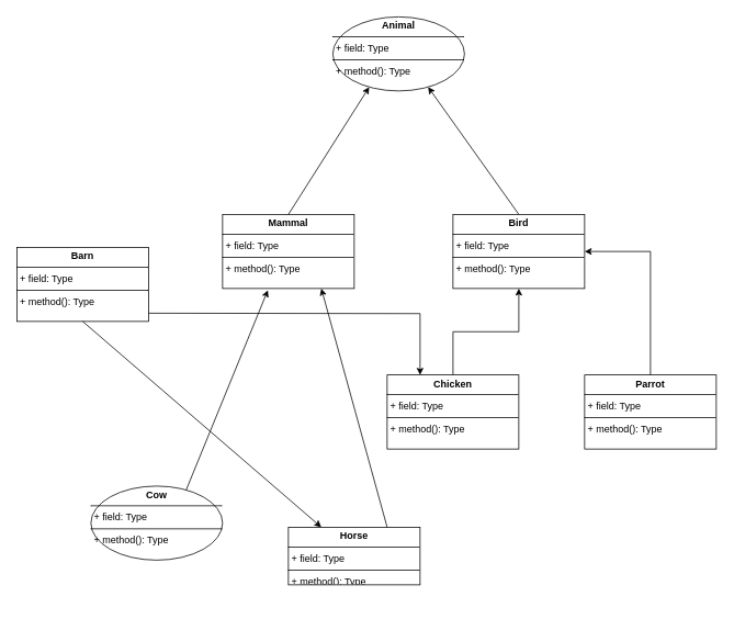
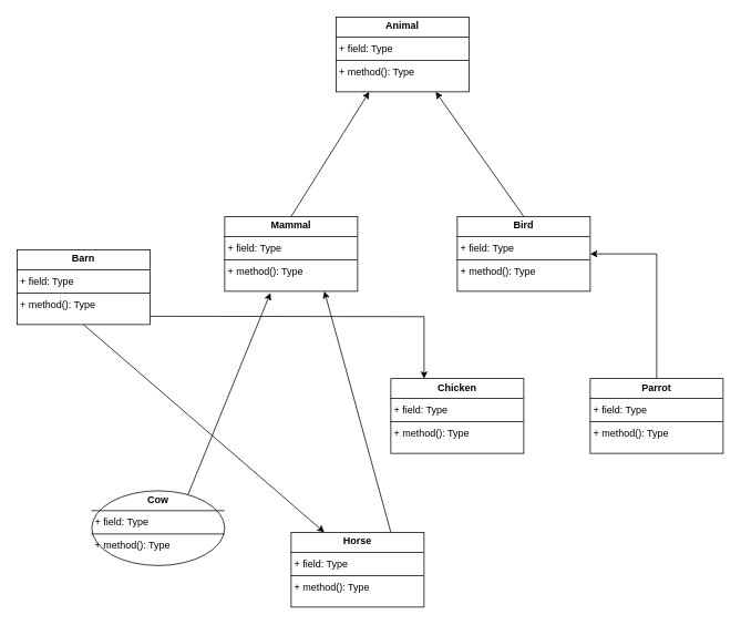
  <mxCell id="0" />
  <mxCell id="1" parent="0" />
- <mxCell id="2" value="&lt;p style=&quot;margin:0px;margin-top:4px;text-align:center;&quot;&gt;&lt;b&gt;Animal&lt;/b&gt;&lt;/p&gt;&lt;hr size=&quot;1&quot; style=&quot;border-style:solid;&quot;&gt;&lt;p style=&quot;margin:0px;margin-left:4px;&quot;&gt;+ field: Type&lt;/p&gt;&lt;hr size=&quot;1&quot; style=&quot;border-style:solid;&quot;&gt;&lt;p style=&quot;margin:0px;margin-left:4px;&quot;&gt;+ method(): Type&lt;/p&gt;" style="ellipse;verticalAlign=top;align=left;overflow=fill;html=1;whiteSpace=wrap;" parent="1" vertex="1"><mxGeometry x="404" y="20" width="160" height="90" as="geometry" /></mxCell>
+ <mxCell id="2" value="&lt;p style=&quot;margin:0px;margin-top:4px;text-align:center;&quot;&gt;&lt;b&gt;Animal&lt;/b&gt;&lt;/p&gt;&lt;hr size=&quot;1&quot; style=&quot;border-style:solid;&quot;&gt;&lt;p style=&quot;margin:0px;margin-left:4px;&quot;&gt;+ field: Type&lt;/p&gt;&lt;hr size=&quot;1&quot; style=&quot;border-style:solid;&quot;&gt;&lt;p style=&quot;margin:0px;margin-left:4px;&quot;&gt;+ method(): Type&lt;/p&gt;" style="verticalAlign=top;align=left;overflow=fill;html=1;whiteSpace=wrap;" parent="1" vertex="1"><mxGeometry x="404" y="20" width="160" height="90" as="geometry" /></mxCell>
  <mxCell id="3" value="&lt;p style=&quot;margin:0px;margin-top:4px;text-align:center;&quot;&gt;&lt;b&gt;Mammal&lt;/b&gt;&lt;/p&gt;&lt;hr size=&quot;1&quot; style=&quot;border-style:solid;&quot;&gt;&lt;p style=&quot;margin:0px;margin-left:4px;&quot;&gt;+ field: Type&lt;/p&gt;&lt;hr size=&quot;1&quot; style=&quot;border-style:solid;&quot;&gt;&lt;p style=&quot;margin:0px;margin-left:4px;&quot;&gt;+ method(): Type&lt;/p&gt;" style="verticalAlign=top;align=left;overflow=fill;html=1;whiteSpace=wrap;" parent="1" vertex="1"><mxGeometry x="270" y="260" width="160" height="90" as="geometry" /></mxCell>
  <mxCell id="4" value="" style="endArrow=classic;html=1;rounded=0;exitX=0.5;exitY=0;exitDx=0;exitDy=0;entryX=0.25;entryY=1;entryDx=0;entryDy=0;startArrow=none;startFill=0;" parent="1" source="3" target="2" edge="1"><mxGeometry width="50" height="50" relative="1" as="geometry"><mxPoint x="460" y="400" as="sourcePoint" /><mxPoint x="510" y="350" as="targetPoint" /></mxGeometry></mxCell>
  <mxCell id="5" value="&lt;p style=&quot;margin:0px;margin-top:4px;text-align:center;&quot;&gt;&lt;b&gt;Bird&lt;/b&gt;&lt;/p&gt;&lt;hr size=&quot;1&quot; style=&quot;border-style:solid;&quot;&gt;&lt;p style=&quot;margin:0px;margin-left:4px;&quot;&gt;+ field: Type&lt;/p&gt;&lt;hr size=&quot;1&quot; style=&quot;border-style:solid;&quot;&gt;&lt;p style=&quot;margin:0px;margin-left:4px;&quot;&gt;+ method(): Type&lt;/p&gt;" style="verticalAlign=top;align=left;overflow=fill;html=1;whiteSpace=wrap;" parent="1" vertex="1"><mxGeometry x="550" y="260" width="160" height="90" as="geometry" /></mxCell>
  <mxCell id="6" value="" style="endArrow=classic;html=1;rounded=0;exitX=0.5;exitY=0;exitDx=0;exitDy=0;entryX=0.75;entryY=1;entryDx=0;entryDy=0;startArrow=none;startFill=0;" parent="1" source="5" target="2" edge="1"><mxGeometry width="50" height="50" relative="1" as="geometry"><mxPoint x="360" y="270" as="sourcePoint" /><mxPoint x="494" y="120" as="targetPoint" /></mxGeometry></mxCell>
  <mxCell id="7" value="&lt;p style=&quot;margin:0px;margin-top:4px;text-align:center;&quot;&gt;&lt;b&gt;Cow&lt;/b&gt;&lt;/p&gt;&lt;hr size=&quot;1&quot; style=&quot;border-style:solid;&quot;&gt;&lt;p style=&quot;margin:0px;margin-left:4px;&quot;&gt;+ field: Type&lt;/p&gt;&lt;hr size=&quot;1&quot; style=&quot;border-style:solid;&quot;&gt;&lt;p style=&quot;margin:0px;margin-left:4px;&quot;&gt;+ method(): Type&lt;/p&gt;" style="ellipse;verticalAlign=top;align=left;overflow=fill;html=1;whiteSpace=wrap;" parent="1" vertex="1"><mxGeometry x="110" y="590" width="160" height="90" as="geometry" /></mxCell>
- <mxCell id="8" value="&lt;p style=&quot;margin:0px;margin-top:4px;text-align:center;&quot;&gt;&lt;b&gt;Horse&lt;/b&gt;&lt;/p&gt;&lt;hr size=&quot;1&quot; style=&quot;border-style:solid;&quot;&gt;&lt;p style=&quot;margin:0px;margin-left:4px;&quot;&gt;+ field: Type&lt;/p&gt;&lt;hr size=&quot;1&quot; style=&quot;border-style:solid;&quot;&gt;&lt;p style=&quot;margin:0px;margin-left:4px;&quot;&gt;+ method(): Type&lt;/p&gt;" style="verticalAlign=top;align=left;overflow=fill;html=1;whiteSpace=wrap;" parent="1" vertex="1"><mxGeometry x="350" y="640" width="160" height="70" as="geometry" /></mxCell>
+ <mxCell id="8" value="&lt;p style=&quot;margin:0px;margin-top:4px;text-align:center;&quot;&gt;&lt;b&gt;Horse&lt;/b&gt;&lt;/p&gt;&lt;hr size=&quot;1&quot; style=&quot;border-style:solid;&quot;&gt;&lt;p style=&quot;margin:0px;margin-left:4px;&quot;&gt;+ field: Type&lt;/p&gt;&lt;hr size=&quot;1&quot; style=&quot;border-style:solid;&quot;&gt;&lt;p style=&quot;margin:0px;margin-left:4px;&quot;&gt;+ method(): Type&lt;/p&gt;" style="verticalAlign=top;align=left;overflow=fill;html=1;whiteSpace=wrap;" parent="1" vertex="1"><mxGeometry x="350" y="640" width="160" height="90" as="geometry" /></mxCell>
  <mxCell id="9" value="" style="edgeStyle=orthogonalEdgeStyle;rounded=0;orthogonalLoop=1;jettySize=auto;html=1;entryX=0.25;entryY=0;entryDx=0;entryDy=0;" parent="1" target="12" edge="1"><mxGeometry relative="1" as="geometry"><mxPoint x="180" y="380" as="sourcePoint" /><mxPoint x="510" y="490" as="targetPoint" /></mxGeometry></mxCell>
  <mxCell id="10" value="&lt;p style=&quot;margin:0px;margin-top:4px;text-align:center;&quot;&gt;&lt;b&gt;Barn&lt;/b&gt;&lt;/p&gt;&lt;hr size=&quot;1&quot; style=&quot;border-style:solid;&quot;&gt;&lt;p style=&quot;margin:0px;margin-left:4px;&quot;&gt;+ field: Type&lt;/p&gt;&lt;hr size=&quot;1&quot; style=&quot;border-style:solid;&quot;&gt;&lt;p style=&quot;margin:0px;margin-left:4px;&quot;&gt;+ method(): Type&lt;/p&gt;" style="verticalAlign=top;align=left;overflow=fill;html=1;whiteSpace=wrap;" parent="1" vertex="1"><mxGeometry x="20" y="300" width="160" height="90" as="geometry" /></mxCell>
- <mxCell id="11" value="" style="edgeStyle=orthogonalEdgeStyle;rounded=0;orthogonalLoop=1;jettySize=auto;html=1;" parent="1" source="12" target="5" edge="1"><mxGeometry relative="1" as="geometry" /></mxCell>
  <mxCell id="12" value="&lt;p style=&quot;margin:0px;margin-top:4px;text-align:center;&quot;&gt;&lt;b&gt;Chicken&lt;/b&gt;&lt;/p&gt;&lt;hr size=&quot;1&quot; style=&quot;border-style:solid;&quot;&gt;&lt;p style=&quot;margin:0px;margin-left:4px;&quot;&gt;+ field: Type&lt;/p&gt;&lt;hr size=&quot;1&quot; style=&quot;border-style:solid;&quot;&gt;&lt;p style=&quot;margin:0px;margin-left:4px;&quot;&gt;+ method(): Type&lt;/p&gt;" style="verticalAlign=top;align=left;overflow=fill;html=1;whiteSpace=wrap;" parent="1" vertex="1"><mxGeometry x="470" y="455" width="160" height="90" as="geometry" /></mxCell>
  <mxCell id="13" value="" style="edgeStyle=orthogonalEdgeStyle;rounded=0;orthogonalLoop=1;jettySize=auto;html=1;entryX=1;entryY=0.5;entryDx=0;entryDy=0;" parent="1" source="14" target="5" edge="1"><mxGeometry relative="1" as="geometry"><mxPoint x="790" y="360" as="targetPoint" /></mxGeometry></mxCell>
  <mxCell id="14" value="&lt;p style=&quot;margin:0px;margin-top:4px;text-align:center;&quot;&gt;&lt;b&gt;Parrot&lt;/b&gt;&lt;/p&gt;&lt;hr size=&quot;1&quot; style=&quot;border-style:solid;&quot;&gt;&lt;p style=&quot;margin:0px;margin-left:4px;&quot;&gt;+ field: Type&lt;/p&gt;&lt;hr size=&quot;1&quot; style=&quot;border-style:solid;&quot;&gt;&lt;p style=&quot;margin:0px;margin-left:4px;&quot;&gt;+ method(): Type&lt;/p&gt;" style="verticalAlign=top;align=left;overflow=fill;html=1;whiteSpace=wrap;" parent="1" vertex="1"><mxGeometry x="710" y="455" width="160" height="90" as="geometry" /></mxCell>
  <mxCell id="15" value="" style="endArrow=classic;html=1;rounded=0;exitX=0.5;exitY=1;exitDx=0;exitDy=0;entryX=0.25;entryY=0;entryDx=0;entryDy=0;startArrow=none;startFill=0;" parent="1" source="10" target="8" edge="1"><mxGeometry width="50" height="50" relative="1" as="geometry"><mxPoint x="226" y="500" as="sourcePoint" /><mxPoint x="320" y="350" as="targetPoint" /></mxGeometry></mxCell>
  <mxCell id="16" value="" style="endArrow=classic;html=1;rounded=0;exitX=0.75;exitY=0;exitDx=0;exitDy=0;entryX=0.75;entryY=1;entryDx=0;entryDy=0;startArrow=none;startFill=0;" parent="1" source="8" target="3" edge="1"><mxGeometry width="50" height="50" relative="1" as="geometry"><mxPoint x="250" y="420" as="sourcePoint" /><mxPoint x="330" y="360" as="targetPoint" /></mxGeometry></mxCell>
  <mxCell id="17" value="" style="endArrow=classic;html=1;rounded=0;exitX=0.75;exitY=0;exitDx=0;exitDy=0;entryX=0.344;entryY=1.022;entryDx=0;entryDy=0;startArrow=none;startFill=0;entryPerimeter=0;" parent="1" source="7" target="3" edge="1"><mxGeometry width="50" height="50" relative="1" as="geometry"><mxPoint x="440" y="650" as="sourcePoint" /><mxPoint x="400" y="360" as="targetPoint" /></mxGeometry></mxCell>
